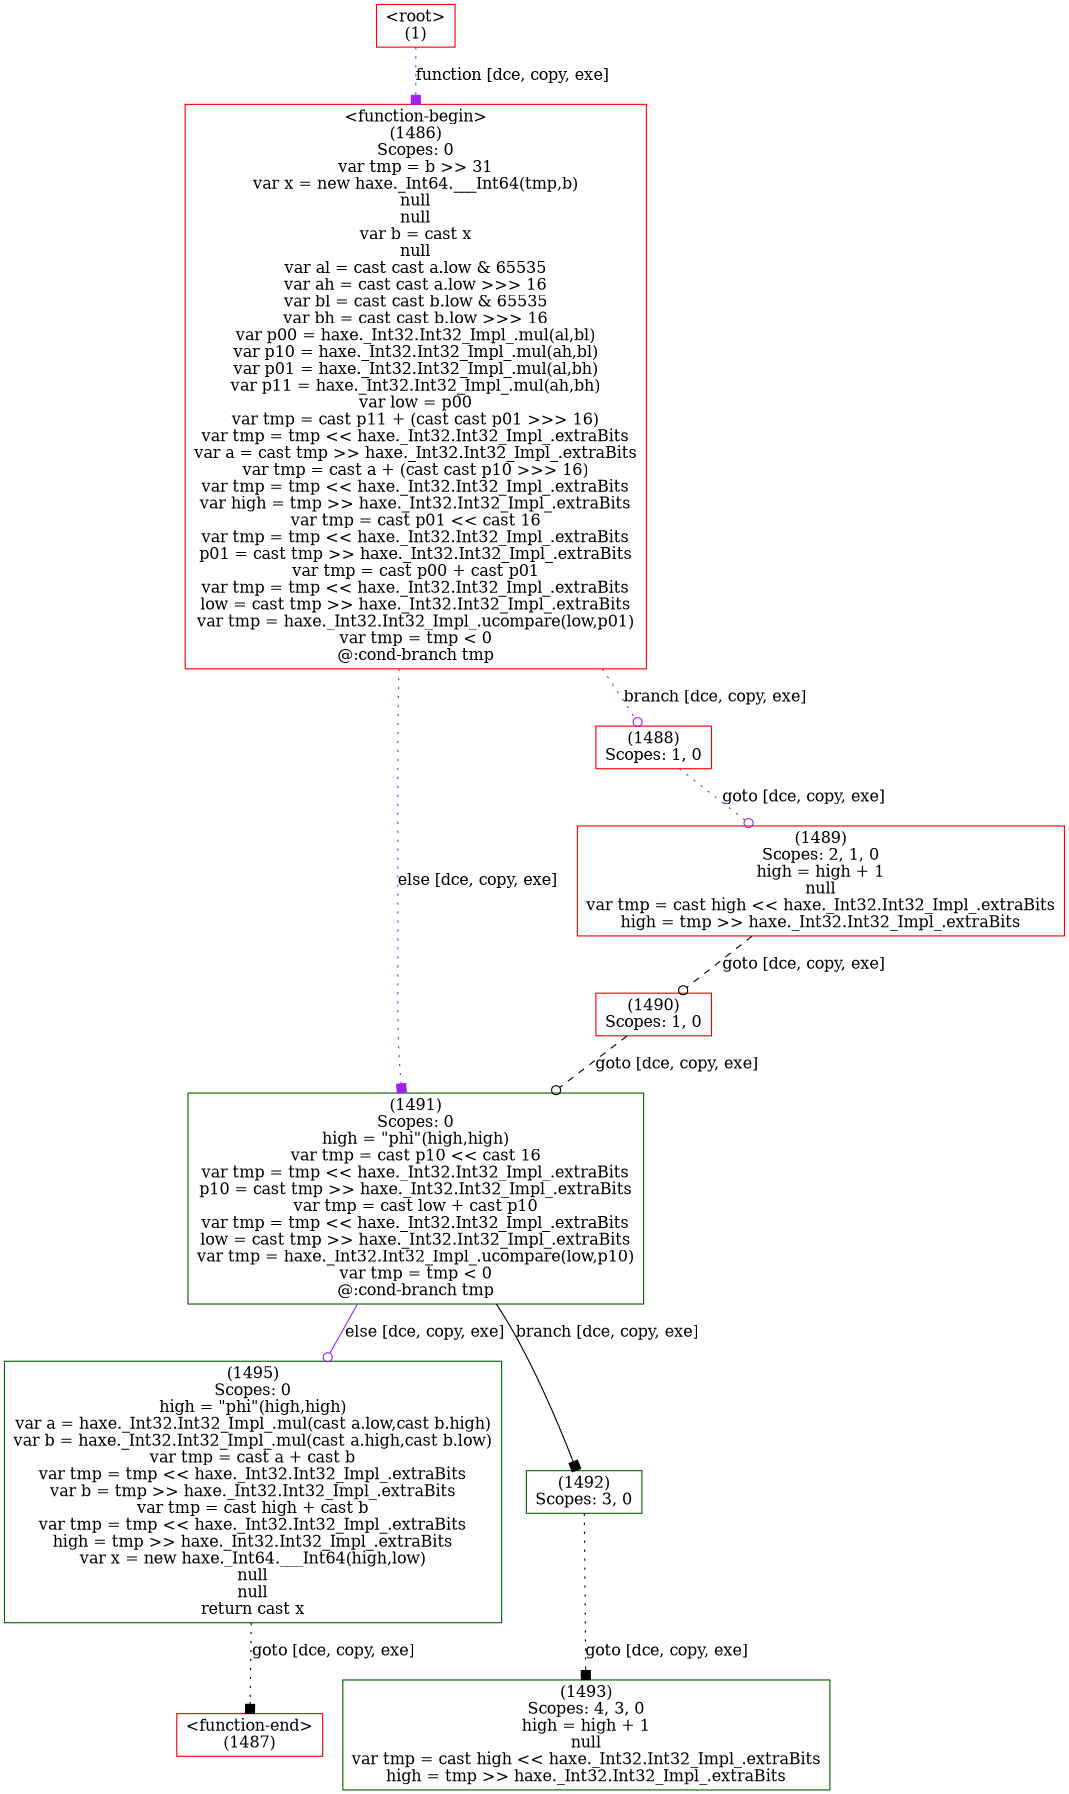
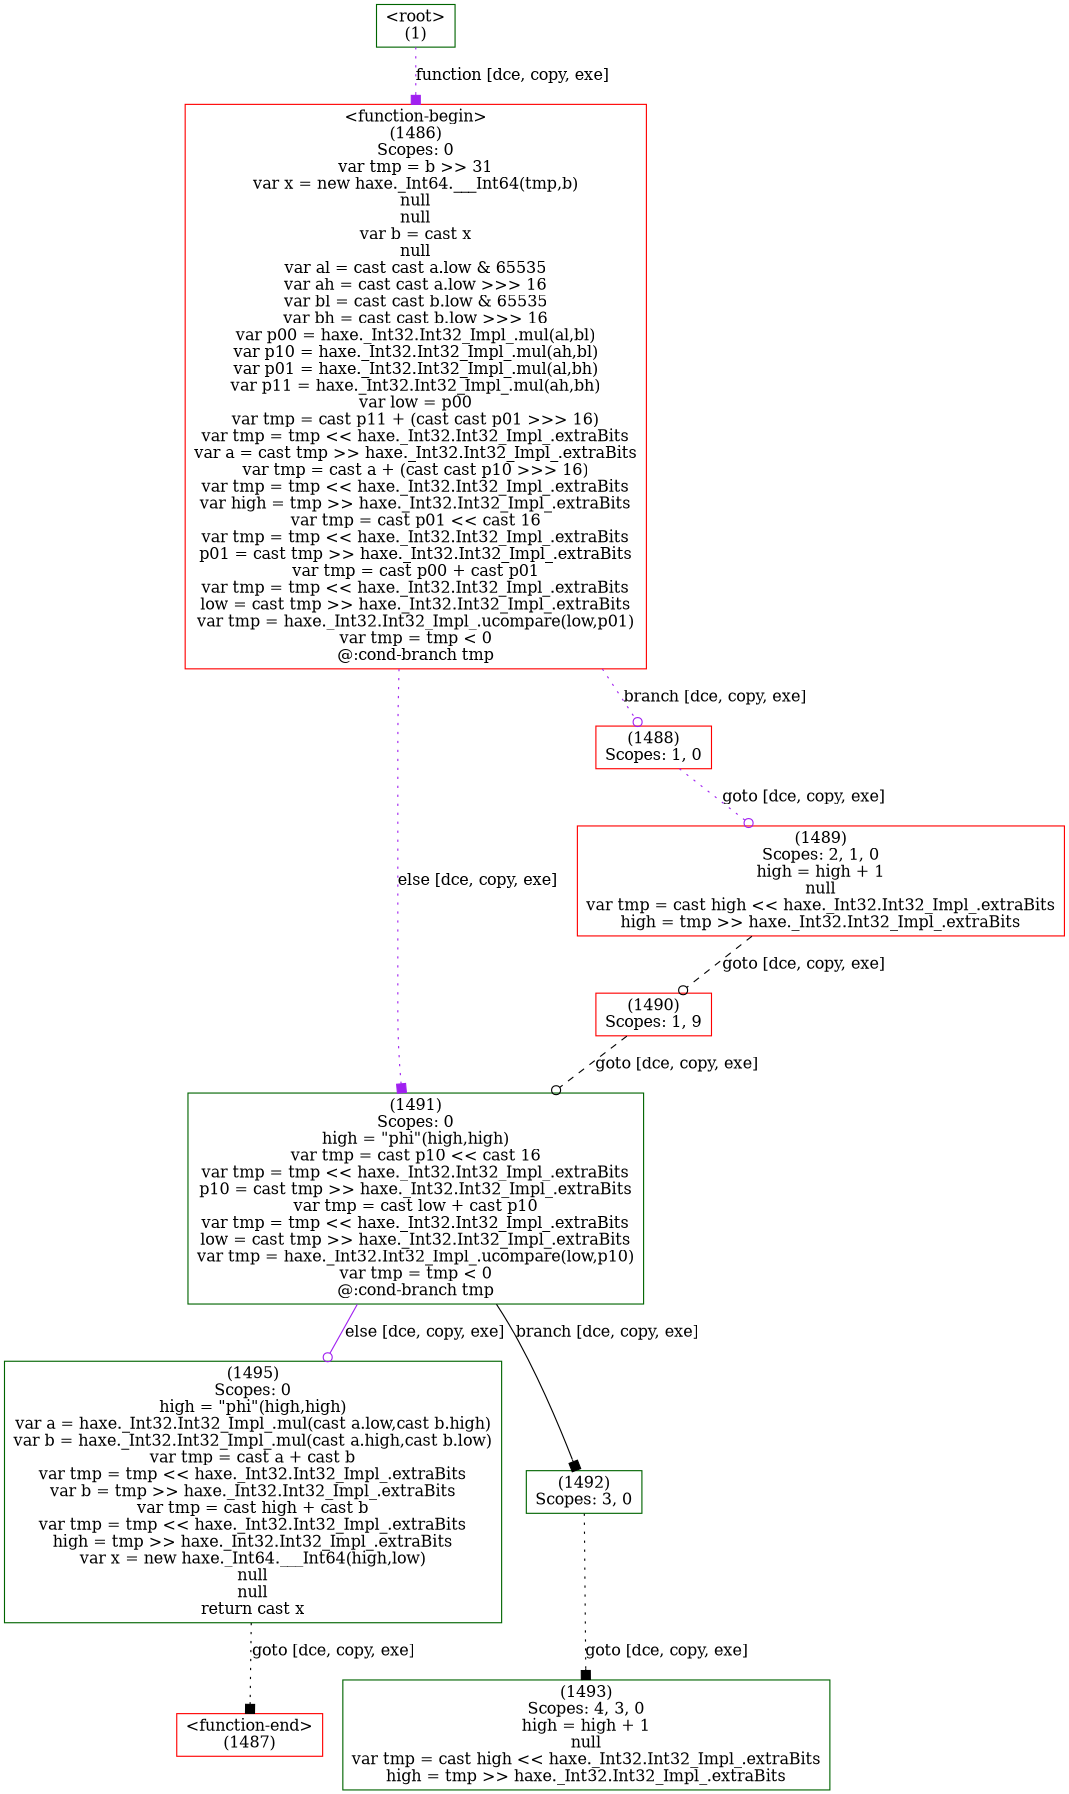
  digraph {
    node [color=red shape=box]
    edge [arrowhead=box color=black style=dotted]
    n1 [color=darkgreen label="(1495)\nScopes: 0\nhigh = \"phi\"(high,high)\nvar a = haxe._Int32.Int32_Impl_.mul(cast a.low,cast b.high)\nvar b = haxe._Int32.Int32_Impl_.mul(cast a.high,cast b.low)\nvar tmp = cast a + cast b\nvar tmp = tmp << haxe._Int32.Int32_Impl_.extraBits\nvar b = tmp >> haxe._Int32.Int32_Impl_.extraBits\nvar tmp = cast high + cast b\nvar tmp = tmp << haxe._Int32.Int32_Impl_.extraBits\nhigh = tmp >> haxe._Int32.Int32_Impl_.extraBits\nvar x = new haxe._Int64.___Int64(high,low)\nnull\nnull\nreturn cast x"]
    n2 [label="<function-end>\n(1487)"]
    n3 [color=darkgreen label="(1493)\nScopes: 4, 3, 0\nhigh = high + 1\nnull\nvar tmp = cast high << haxe._Int32.Int32_Impl_.extraBits\nhigh = tmp >> haxe._Int32.Int32_Impl_.extraBits"]
    n4 [color=darkgreen label="(1492)\nScopes: 3, 0"]
    n5 [color=darkgreen label="(1491)\nScopes: 0\nhigh = \"phi\"(high,high)\nvar tmp = cast p10 << cast 16\nvar tmp = tmp << haxe._Int32.Int32_Impl_.extraBits\np10 = cast tmp >> haxe._Int32.Int32_Impl_.extraBits\nvar tmp = cast low + cast p10\nvar tmp = tmp << haxe._Int32.Int32_Impl_.extraBits\nlow = cast tmp >> haxe._Int32.Int32_Impl_.extraBits\nvar tmp = haxe._Int32.Int32_Impl_.ucompare(low,p10)\nvar tmp = tmp < 0\n@:cond-branch tmp"]
-   n6 [label="(1490)\nScopes: 1, 0"]
+   n6 [label="(1490)\nScopes: 1, 9"]
    n7 [label="(1489)\nScopes: 2, 1, 0\nhigh = high + 1\nnull\nvar tmp = cast high << haxe._Int32.Int32_Impl_.extraBits\nhigh = tmp >> haxe._Int32.Int32_Impl_.extraBits"]
    n8 [label="(1488)\nScopes: 1, 0"]
    n9 [label="<function-begin>\n(1486)\nScopes: 0\nvar tmp = b >> 31\nvar x = new haxe._Int64.___Int64(tmp,b)\nnull\nnull\nvar b = cast x\nnull\nvar al = cast cast a.low & 65535\nvar ah = cast cast a.low >>> 16\nvar bl = cast cast b.low & 65535\nvar bh = cast cast b.low >>> 16\nvar p00 = haxe._Int32.Int32_Impl_.mul(al,bl)\nvar p10 = haxe._Int32.Int32_Impl_.mul(ah,bl)\nvar p01 = haxe._Int32.Int32_Impl_.mul(al,bh)\nvar p11 = haxe._Int32.Int32_Impl_.mul(ah,bh)\nvar low = p00\nvar tmp = cast p11 + (cast cast p01 >>> 16)\nvar tmp = tmp << haxe._Int32.Int32_Impl_.extraBits\nvar a = cast tmp >> haxe._Int32.Int32_Impl_.extraBits\nvar tmp = cast a + (cast cast p10 >>> 16)\nvar tmp = tmp << haxe._Int32.Int32_Impl_.extraBits\nvar high = tmp >> haxe._Int32.Int32_Impl_.extraBits\nvar tmp = cast p01 << cast 16\nvar tmp = tmp << haxe._Int32.Int32_Impl_.extraBits\np01 = cast tmp >> haxe._Int32.Int32_Impl_.extraBits\nvar tmp = cast p00 + cast p01\nvar tmp = tmp << haxe._Int32.Int32_Impl_.extraBits\nlow = cast tmp >> haxe._Int32.Int32_Impl_.extraBits\nvar tmp = haxe._Int32.Int32_Impl_.ucompare(low,p01)\nvar tmp = tmp < 0\n@:cond-branch tmp"]
-   n10 [label="<root>\n(1)"]
+   n10 [color=darkgreen label="<root>\n(1)"]
    n1 -> n2 [label="goto [dce, copy, exe]"]
    n4 -> n3 [label="goto [dce, copy, exe]"]
    n5 -> n1 [arrowhead=odot color=purple label="else [dce, copy, exe]" style=solid]
    n5 -> n4 [label="branch [dce, copy, exe]" style=solid]
    n6 -> n5 [arrowhead=odot label="goto [dce, copy, exe]" style=dashed]
    n7 -> n6 [arrowhead=odot label="goto [dce, copy, exe]" style=dashed]
    n8 -> n7 [arrowhead=odot color=purple label="goto [dce, copy, exe]"]
    n9 -> n5 [color=purple label="else [dce, copy, exe]"]
    n9 -> n8 [arrowhead=odot color=purple label="branch [dce, copy, exe]"]
    n10 -> n9 [color=purple label="function [dce, copy, exe]"]
  }
